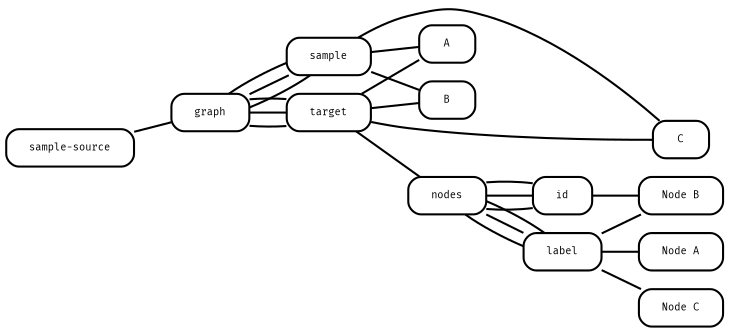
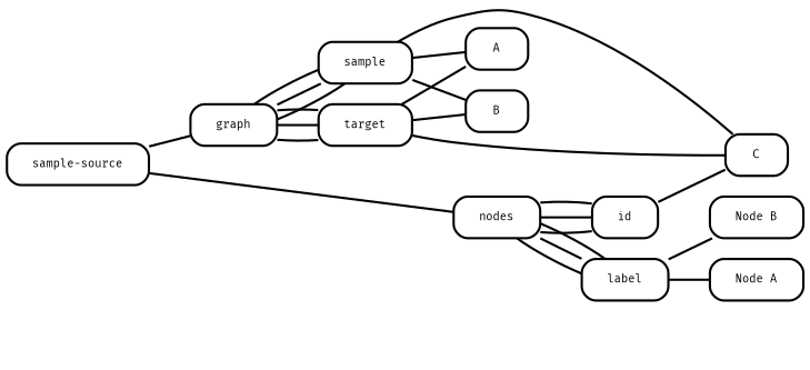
  digraph {
    rankdir=LR
    node [fillcolor="#fafafa" fontname="Fira Mono" fontsize=10 margin="0.3,0.1" penwidth=2.0 shape=box style=rounded]
    edge [arrowhead=none penwidth=2.0]
    n1 [label="sample-source"]
    n2 [label=nodes]
    n3 [label="graph"]
    n4 [label=id]
    n5 [label=label]
    n6 [label=sample]
    n7 [label=target]
    n8 [label=C]
    n9 [label="Node A"]
    n10 [label="Node B"]
-   n11 [label="Node C"]
    n12 [label=A]
    n13 [label=B]
-   n7 -> n2
+   n1 -> n2
    n1 -> n3
    n2 -> n4
    n2 -> n4
    n2 -> n4
    n2 -> n5
    n2 -> n5
    n2 -> n5
    n3 -> n6
    n3 -> n6
    n3 -> n6
    n3 -> n7
    n3 -> n7
    n3 -> n7
-   n4 -> n10
+   n4 -> n8
    n5 -> n9
    n5 -> n10
-   n5 -> n11
    n6 -> n8
    n6 -> n12
    n6 -> n13
    n7 -> n8
    n7 -> n12
    n7 -> n13
  }
